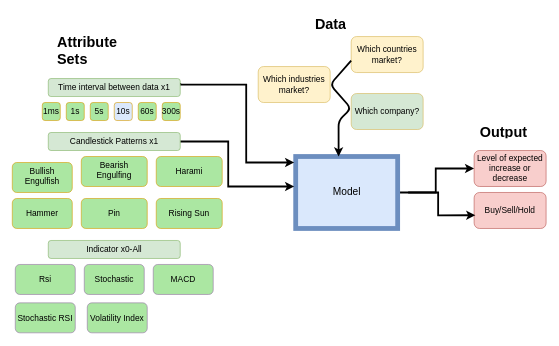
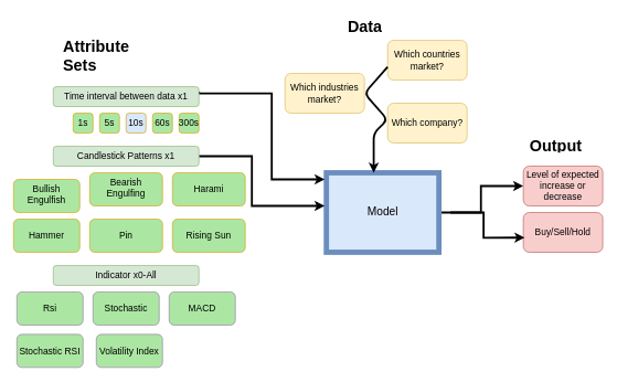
  <mxCell id="0" />
  <mxCell id="1" parent="0" />
  <mxCell id="2" style="edgeStyle=orthogonalEdgeStyle;rounded=0;orthogonalLoop=1;jettySize=auto;html=1;entryX=0;entryY=0.5;entryDx=0;entryDy=0;strokeWidth=3;" edge="1" parent="1" source="3" target="4"><mxGeometry relative="1" as="geometry"><Array as="points"><mxPoint x="726" y="320" /><mxPoint x="726" y="280" /></Array></mxGeometry></mxCell>
  <mxCell id="3" value="&lt;font style=&quot;font-size: 17px&quot;&gt;Model&lt;/font&gt;" style="rounded=0;whiteSpace=wrap;html=1;fillColor=#dae8fc;strokeColor=#6c8ebf;strokeWidth=8;" vertex="1" parent="1"><mxGeometry x="492.5" y="260" width="170" height="120" as="geometry" /></mxCell>
  <mxCell id="4" value="&lt;font style=&quot;font-size: 14px&quot;&gt;Level of expected increase or decrease&lt;/font&gt;" style="rounded=1;whiteSpace=wrap;html=1;fillColor=#f8cecc;strokeColor=#b85450;" vertex="1" parent="1"><mxGeometry x="790" y="250" width="120" height="60" as="geometry" /></mxCell>
  <mxCell id="5" value="&lt;font style=&quot;font-size: 14px&quot;&gt;Buy/Sell/Hold&lt;/font&gt;" style="rounded=1;whiteSpace=wrap;html=1;fillColor=#f8cecc;strokeColor=#b85450;" vertex="1" parent="1"><mxGeometry x="790" y="320" width="120" height="60" as="geometry" /></mxCell>
  <mxCell id="6" style="edgeStyle=orthogonalEdgeStyle;rounded=0;orthogonalLoop=1;jettySize=auto;html=1;entryX=0.017;entryY=0.633;entryDx=0;entryDy=0;entryPerimeter=0;strokeWidth=3;" edge="1" parent="1" target="5"><mxGeometry relative="1" as="geometry"><mxPoint x="680" y="320" as="sourcePoint" /><mxPoint x="790" y="280" as="targetPoint" /><Array as="points"><mxPoint x="730" y="320" /><mxPoint x="730" y="358" /></Array></mxGeometry></mxCell>
  <mxCell id="7" value="&lt;h1&gt;Output&lt;/h1&gt;" style="text;html=1;strokeColor=none;fillColor=none;spacing=5;spacingTop=-20;whiteSpace=wrap;overflow=hidden;rounded=0;" vertex="1" parent="1"><mxGeometry x="795" y="200" width="115" height="30" as="geometry" /></mxCell>
  <mxCell id="8" value="&lt;h1&gt;Data&lt;/h1&gt;" style="text;html=1;strokeColor=none;fillColor=none;spacing=5;spacingTop=-20;whiteSpace=wrap;overflow=hidden;rounded=0;" vertex="1" parent="1"><mxGeometry x="520" y="20" width="115" height="30" as="geometry" /></mxCell>
  <mxCell id="9" value="&lt;font style=&quot;font-size: 14px&quot;&gt;Which countries market?&lt;/font&gt;" style="rounded=1;whiteSpace=wrap;html=1;fillColor=#fff2cc;strokeColor=#d6b656;" vertex="1" parent="1"><mxGeometry x="585" y="60" width="120" height="60" as="geometry" /></mxCell>
  <mxCell id="10" value="&lt;font style=&quot;font-size: 14px&quot;&gt;Which industries market?&lt;/font&gt;" style="rounded=1;whiteSpace=wrap;html=1;fillColor=#fff2cc;strokeColor=#d6b656;" vertex="1" parent="1"><mxGeometry x="430" y="110" width="120" height="60" as="geometry" /></mxCell>
- <mxCell id="11" value="&lt;font style=&quot;font-size: 14px&quot;&gt;Which company?&lt;/font&gt;" style="rounded=1;whiteSpace=wrap;html=1;fillColor=#d5e8d4;strokeColor=#d6b656;" vertex="1" parent="1"><mxGeometry x="585" y="155" width="120" height="60" as="geometry" /></mxCell>
+ <mxCell id="11" value="&lt;font style=&quot;font-size: 14px&quot;&gt;Which company?&lt;/font&gt;" style="rounded=1;whiteSpace=wrap;html=1;fillColor=#fff2cc;strokeColor=#d6b656;" vertex="1" parent="1"><mxGeometry x="585" y="155" width="120" height="60" as="geometry" /></mxCell>
  <mxCell id="12" value="" style="endArrow=classic;html=1;strokeWidth=3;entryX=0.421;entryY=0;entryDx=0;entryDy=0;entryPerimeter=0;" edge="1" parent="1" target="3"><mxGeometry width="50" height="50" relative="1" as="geometry"><mxPoint x="585" y="100" as="sourcePoint" /><mxPoint x="635" y="50" as="targetPoint" /><Array as="points"><mxPoint x="550" y="140" /><mxPoint x="585" y="180" /><mxPoint x="564" y="200" /></Array></mxGeometry></mxCell>
  <mxCell id="13" value="&lt;h1&gt;Attribute Sets&lt;/h1&gt;" style="text;html=1;strokeColor=none;fillColor=none;spacing=5;spacingTop=-20;whiteSpace=wrap;overflow=hidden;rounded=0;" vertex="1" parent="1"><mxGeometry x="90" y="50" width="120" height="65" as="geometry" /></mxCell>
  <mxCell id="14" value="" style="edgeStyle=orthogonalEdgeStyle;rounded=0;orthogonalLoop=1;jettySize=auto;html=1;strokeWidth=3;exitX=1;exitY=0.25;exitDx=0;exitDy=0;" edge="1" parent="1" source="15"><mxGeometry relative="1" as="geometry"><mxPoint x="280" y="195" as="sourcePoint" /><mxPoint x="490" y="270" as="targetPoint" /><Array as="points"><mxPoint x="300" y="140" /><mxPoint x="410" y="140" /><mxPoint x="410" y="270" /><mxPoint x="450" y="270" /></Array></mxGeometry></mxCell>
  <mxCell id="15" value="&lt;font style=&quot;font-size: 14px&quot;&gt;Time interval between data x1&lt;/font&gt;" style="rounded=1;whiteSpace=wrap;html=1;fillColor=#d5e8d4;strokeColor=#82b366;" vertex="1" parent="1"><mxGeometry x="80" y="130" width="220" height="30" as="geometry" /></mxCell>
- <mxCell id="16" value="&lt;font style=&quot;font-size: 14px&quot;&gt;1ms&lt;/font&gt;" style="rounded=1;whiteSpace=wrap;html=1;fillColor=#ABE7A2;strokeColor=#d79b00;" vertex="1" parent="1"><mxGeometry x="70" y="170" width="30" height="30" as="geometry" /></mxCell>
  <mxCell id="17" value="&lt;font style=&quot;font-size: 14px&quot;&gt;1s&lt;/font&gt;&lt;span style=&quot;color: rgba(0 , 0 , 0 , 0) ; font-family: monospace ; font-size: 0px ; white-space: nowrap&quot;&gt;%3CmxGraphModel%3E%3Croot%3E%3CmxCell%20id%3D%220%22%2F%3E%3CmxCell%20id%3D%221%22%20parent%3D%220%22%2F%3E%3CmxCell%20id%3D%222%22%20value%3D%22%26lt%3Bfont%20style%3D%26quot%3Bfont-size%3A%2014px%26quot%3B%26gt%3B1ms%26lt%3B%2Ffont%26gt%3B%22%20style%3D%22rounded%3D1%3BwhiteSpace%3Dwrap%3Bhtml%3D1%3BfillColor%3D%23ADFFCB%3BstrokeColor%3D%23d79b00%3B%22%20vertex%3D%221%22%20parent%3D%221%22%3E%3CmxGeometry%20x%3D%22-150%22%20y%3D%22240%22%20width%3D%2230%22%20height%3D%2230%22%20as%3D%22geometry%22%2F%3E%3C%2FmxCell%3E%3C%2Froot%3E%3C%2FmxGraphModel%3E&lt;/span&gt;" style="rounded=1;whiteSpace=wrap;html=1;fillColor=#ABE7A2;strokeColor=#d79b00;" vertex="1" parent="1"><mxGeometry x="110" y="170" width="30" height="30" as="geometry" /></mxCell>
  <mxCell id="18" value="&lt;span style=&quot;font-size: 14px&quot;&gt;5s&lt;/span&gt;" style="rounded=1;whiteSpace=wrap;html=1;fillColor=#ABE7A2;strokeColor=#d79b00;" vertex="1" parent="1"><mxGeometry x="150" y="170" width="30" height="30" as="geometry" /></mxCell>
  <mxCell id="19" value="&lt;span style=&quot;font-size: 14px&quot;&gt;10s&lt;/span&gt;" style="rounded=1;whiteSpace=wrap;html=1;fillColor=#dae8fc;strokeColor=#d79b00;" vertex="1" parent="1"><mxGeometry x="190" y="170" width="30" height="30" as="geometry" /></mxCell>
  <mxCell id="20" value="&lt;span style=&quot;font-size: 14px&quot;&gt;60s&lt;/span&gt;" style="rounded=1;whiteSpace=wrap;html=1;fillColor=#ABE7A2;strokeColor=#d79b00;" vertex="1" parent="1"><mxGeometry x="230" y="170" width="30" height="30" as="geometry" /></mxCell>
  <mxCell id="21" value="&lt;span style=&quot;font-size: 14px&quot;&gt;300s&lt;/span&gt;" style="rounded=1;whiteSpace=wrap;html=1;fillColor=#ABE7A2;strokeColor=#d79b00;" vertex="1" parent="1"><mxGeometry x="270" y="170" width="30" height="30" as="geometry" /></mxCell>
  <mxCell id="22" value="" style="edgeStyle=orthogonalEdgeStyle;rounded=0;orthogonalLoop=1;jettySize=auto;html=1;strokeWidth=3;" edge="1" parent="1" source="23"><mxGeometry relative="1" as="geometry"><mxPoint x="490" y="310" as="targetPoint" /><Array as="points"><mxPoint x="380" y="235" /><mxPoint x="380" y="310" /></Array></mxGeometry></mxCell>
  <mxCell id="23" value="&lt;font style=&quot;font-size: 14px&quot;&gt;Candlestick Patterns x1&lt;/font&gt;" style="rounded=1;whiteSpace=wrap;html=1;fillColor=#d5e8d4;strokeColor=#82b366;" vertex="1" parent="1"><mxGeometry x="80" y="220" width="220" height="30" as="geometry" /></mxCell>
  <mxCell id="24" value="&lt;font style=&quot;font-size: 14px&quot;&gt;Bullish Engulfish&lt;br&gt;&lt;br&gt;&lt;/font&gt;" style="rounded=1;whiteSpace=wrap;html=1;fillColor=#ABE7A2;strokeColor=#d79b00;verticalAlign=top;" vertex="1" parent="1"><mxGeometry x="20" y="270" width="100" height="50" as="geometry" /></mxCell>
  <mxCell id="25" value="&lt;font style=&quot;font-size: 14px&quot;&gt;Bearish Engulfing&lt;br&gt;&lt;br&gt;&lt;/font&gt;" style="rounded=1;whiteSpace=wrap;html=1;fillColor=#ABE7A2;strokeColor=#d79b00;verticalAlign=top;" vertex="1" parent="1"><mxGeometry x="135" y="260" width="110" height="50" as="geometry" /></mxCell>
  <mxCell id="26" value="&lt;font style=&quot;font-size: 14px&quot;&gt;Harami&lt;br&gt;&lt;/font&gt;" style="rounded=1;whiteSpace=wrap;html=1;fillColor=#ABE7A2;strokeColor=#d79b00;verticalAlign=middle;" vertex="1" parent="1"><mxGeometry x="260" y="260" width="110" height="50" as="geometry" /></mxCell>
  <mxCell id="27" value="&lt;font style=&quot;font-size: 14px&quot;&gt;Hammer&lt;br&gt;&lt;/font&gt;" style="rounded=1;whiteSpace=wrap;html=1;fillColor=#ABE7A2;strokeColor=#d79b00;verticalAlign=middle;" vertex="1" parent="1"><mxGeometry x="20" y="330" width="100" height="50" as="geometry" /></mxCell>
  <mxCell id="28" value="&lt;font style=&quot;font-size: 14px&quot;&gt;Pin&lt;br&gt;&lt;/font&gt;" style="rounded=1;whiteSpace=wrap;html=1;fillColor=#ABE7A2;strokeColor=#d79b00;verticalAlign=middle;" vertex="1" parent="1"><mxGeometry x="135" y="330" width="110" height="50" as="geometry" /></mxCell>
  <mxCell id="29" value="&lt;font style=&quot;font-size: 14px&quot;&gt;Rising Sun&lt;br&gt;&lt;/font&gt;" style="rounded=1;whiteSpace=wrap;html=1;fillColor=#ABE7A2;strokeColor=#d79b00;verticalAlign=middle;" vertex="1" parent="1"><mxGeometry x="260" y="330" width="110" height="50" as="geometry" /></mxCell>
  <mxCell id="30" value="&lt;font style=&quot;font-size: 14px&quot;&gt;Indicator x0-All&lt;/font&gt;" style="rounded=1;whiteSpace=wrap;html=1;fillColor=#d5e8d4;strokeColor=#82b366;" vertex="1" parent="1"><mxGeometry x="80" y="400" width="220" height="30" as="geometry" /></mxCell>
  <mxCell id="31" value="&lt;font style=&quot;font-size: 14px&quot;&gt;Rsi&lt;br&gt;&lt;/font&gt;" style="rounded=1;whiteSpace=wrap;html=1;fillColor=#ABE7A2;strokeColor=#9673a6;verticalAlign=middle;gradientColor=none;" vertex="1" parent="1"><mxGeometry x="25" y="440" width="100" height="50" as="geometry" /></mxCell>
  <mxCell id="32" value="&lt;font style=&quot;font-size: 14px&quot;&gt;Stochastic&lt;br&gt;&lt;/font&gt;" style="rounded=1;whiteSpace=wrap;html=1;fillColor=#ABE7A2;strokeColor=#9673a6;verticalAlign=middle;gradientColor=none;" vertex="1" parent="1"><mxGeometry x="140" y="440" width="100" height="50" as="geometry" /></mxCell>
  <mxCell id="33" value="&lt;font style=&quot;font-size: 14px&quot;&gt;MACD&lt;br&gt;&lt;/font&gt;" style="rounded=1;whiteSpace=wrap;html=1;fillColor=#ABE7A2;strokeColor=#9673a6;verticalAlign=middle;gradientColor=none;" vertex="1" parent="1"><mxGeometry x="255" y="440" width="100" height="50" as="geometry" /></mxCell>
  <mxCell id="34" value="&lt;font style=&quot;font-size: 14px&quot;&gt;Stochastic RSI&lt;br&gt;&lt;/font&gt;" style="rounded=1;whiteSpace=wrap;html=1;fillColor=#ABE7A2;strokeColor=#9673a6;verticalAlign=middle;gradientColor=none;" vertex="1" parent="1"><mxGeometry x="25" y="504" width="100" height="50" as="geometry" /></mxCell>
  <mxCell id="35" value="&lt;font style=&quot;font-size: 14px&quot;&gt;Volatility Index&lt;br&gt;&lt;/font&gt;" style="rounded=1;whiteSpace=wrap;html=1;fillColor=#ABE7A2;strokeColor=#9673a6;verticalAlign=middle;gradientColor=none;" vertex="1" parent="1"><mxGeometry x="145" y="504" width="100" height="50" as="geometry" /></mxCell>
